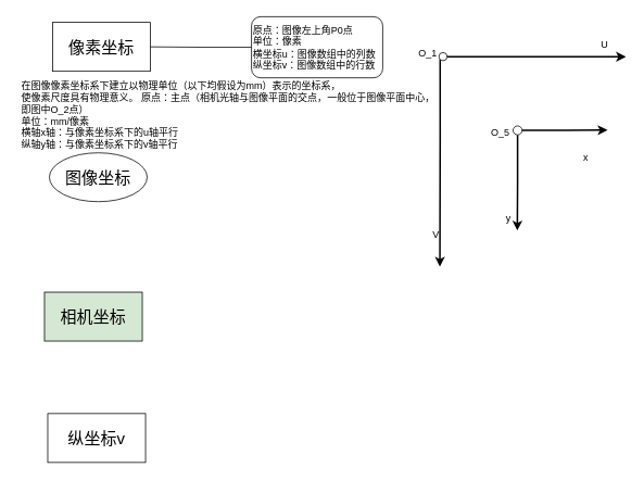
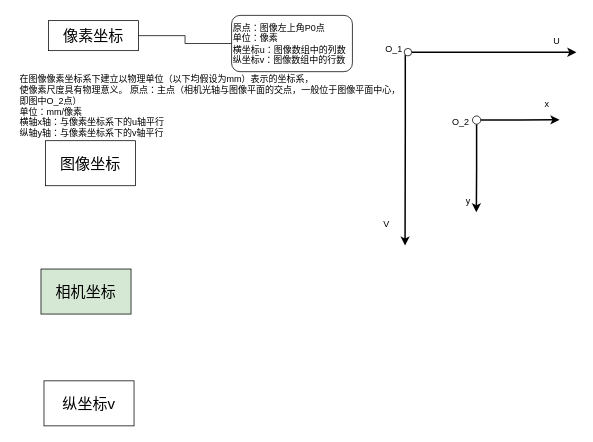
  <mxCell id="0" />
  <mxCell id="1" parent="0" />
- <mxCell id="2" value="&lt;font style=&quot;font-size: 20px&quot;&gt;图像坐标&lt;br&gt;&lt;/font&gt;" style="ellipse;whiteSpace=wrap;html=1;" vertex="1" parent="1"><mxGeometry x="60" y="187" width="120" height="60" as="geometry" /></mxCell>
+ <mxCell id="2" value="&lt;font style=&quot;font-size: 20px&quot;&gt;图像坐标&lt;br&gt;&lt;/font&gt;" style="rounded=0;whiteSpace=wrap;html=1;" vertex="1" parent="1"><mxGeometry x="60" y="187" width="120" height="60" as="geometry" /></mxCell>
  <mxCell id="3" value="&lt;font style=&quot;font-size: 20px&quot;&gt;相机坐标&lt;br&gt;&lt;/font&gt;" style="rounded=0;whiteSpace=wrap;html=1;fillColor=#d5e8d4;" vertex="1" parent="1"><mxGeometry x="54" y="358" width="120" height="60" as="geometry" /></mxCell>
- <mxCell id="4" value="&lt;font style=&quot;font-size: 20px&quot;&gt;像素坐标&lt;br&gt;&lt;/font&gt;" style="rounded=0;whiteSpace=wrap;html=1;" vertex="1" parent="1"><mxGeometry x="64" y="27" width="120" height="60" as="geometry" /></mxCell>
+ <mxCell id="4" value="&lt;font style=&quot;font-size: 20px&quot;&gt;像素坐标&lt;br&gt;&lt;/font&gt;" style="rounded=0;whiteSpace=wrap;html=1;" vertex="1" parent="1"><mxGeometry x="64" y="27" width="120" height="40" as="geometry" /></mxCell>
  <mxCell id="5" value="&lt;font style=&quot;font-size: 20px&quot;&gt;纵坐标v&lt;br&gt;&lt;/font&gt;" style="rounded=0;whiteSpace=wrap;html=1;" vertex="1" parent="1"><mxGeometry x="58" y="507" width="120" height="60" as="geometry" /></mxCell>
  <mxCell id="6" style="edgeStyle=orthogonalEdgeStyle;rounded=0;orthogonalLoop=1;jettySize=auto;html=1;exitX=0;exitY=0.5;exitDx=0;exitDy=0;entryX=1;entryY=0.5;entryDx=0;entryDy=0;endArrow=none;" edge="1" parent="1" source="7" target="4"><mxGeometry relative="1" as="geometry" /></mxCell>
  <mxCell id="7" value="&lt;div align=&quot;justify&quot;&gt;原点：图像左上角P0点&amp;nbsp;&lt;br&gt; 单位：像素&amp;nbsp;&lt;br&gt; 横坐标u：图像数组中的列数&amp;nbsp;&lt;br&gt; 纵坐标v：图像数组中的行数&lt;/div&gt;" style="rounded=1;whiteSpace=wrap;html=1;align=left;" vertex="1" parent="1"><mxGeometry x="308" y="20" width="161" height="75" as="geometry" /></mxCell>
  <mxCell id="8" style="edgeStyle=orthogonalEdgeStyle;rounded=0;orthogonalLoop=1;jettySize=auto;html=1;exitX=1;exitY=0.5;exitDx=0;exitDy=0;strokeWidth=2;" edge="1" parent="1" source="10"><mxGeometry relative="1" as="geometry"><mxPoint x="767.5" y="69.167" as="targetPoint" /></mxGeometry></mxCell>
  <mxCell id="9" style="edgeStyle=orthogonalEdgeStyle;rounded=0;orthogonalLoop=1;jettySize=auto;html=1;exitX=0;exitY=1;exitDx=0;exitDy=0;strokeWidth=2;" edge="1" parent="1" source="10"><mxGeometry relative="1" as="geometry"><mxPoint x="539.167" y="326.667" as="targetPoint" /><Array as="points"><mxPoint x="540" y="163" /><mxPoint x="539" y="163" /></Array></mxGeometry></mxCell>
  <mxCell id="10" value="" style="ellipse;whiteSpace=wrap;html=1;aspect=fixed;" vertex="1" parent="1"><mxGeometry x="538" y="64" width="10" height="10" as="geometry" /></mxCell>
  <mxCell id="11" value="U" style="text;html=1;align=center;verticalAlign=middle;resizable=0;points=[];autosize=1;strokeColor=none;fillColor=none;" vertex="1" parent="1"><mxGeometry x="731" y="45" width="19" height="18" as="geometry" /></mxCell>
- <mxCell id="12" value="V" style="text;html=1;align=center;verticalAlign=middle;resizable=0;points=[];autosize=1;strokeColor=none;fillColor=none;" vertex="1" parent="1"><mxGeometry x="525" y="279" width="17" height="18" as="geometry" /></mxCell>
+ <mxCell id="12" value="V" style="text;html=1;align=center;verticalAlign=middle;resizable=0;points=[];autosize=1;strokeColor=none;fillColor=none;" vertex="1" parent="1"><mxGeometry x="505" y="289" width="17" height="18" as="geometry" /></mxCell>
  <mxCell id="13" value="O_1" style="text;html=1;align=center;verticalAlign=middle;resizable=0;points=[];autosize=1;strokeColor=none;fillColor=none;" vertex="1" parent="1"><mxGeometry x="508" y="56" width="32" height="18" as="geometry" /></mxCell>
  <mxCell id="14" style="edgeStyle=orthogonalEdgeStyle;rounded=0;orthogonalLoop=1;jettySize=auto;html=1;exitX=1;exitY=0.5;exitDx=0;exitDy=0;strokeWidth=2;" edge="1" parent="1" source="16"><mxGeometry relative="1" as="geometry"><mxPoint x="745" y="159.167" as="targetPoint" /></mxGeometry></mxCell>
  <mxCell id="15" style="edgeStyle=orthogonalEdgeStyle;rounded=0;orthogonalLoop=1;jettySize=auto;html=1;exitX=0.5;exitY=1;exitDx=0;exitDy=0;strokeWidth=2;" edge="1" parent="1" source="16"><mxGeometry relative="1" as="geometry"><mxPoint x="634.167" y="282.5" as="targetPoint" /></mxGeometry></mxCell>
  <mxCell id="16" value="" style="ellipse;whiteSpace=wrap;html=1;aspect=fixed;" vertex="1" parent="1"><mxGeometry x="629" y="154" width="11" height="11" as="geometry" /></mxCell>
- <mxCell id="17" value="x" style="text;html=1;align=center;verticalAlign=middle;resizable=0;points=[];autosize=1;strokeColor=none;fillColor=none;" vertex="1" parent="1"><mxGeometry x="710" y="184" width="16" height="18" as="geometry" /></mxCell>
+ <mxCell id="17" value="x" style="text;html=1;align=center;verticalAlign=middle;resizable=0;points=[];autosize=1;strokeColor=none;fillColor=none;" vertex="1" parent="1"><mxGeometry x="720" y="129" width="16" height="18" as="geometry" /></mxCell>
  <mxCell id="18" value="y" style="text;html=1;align=center;verticalAlign=middle;resizable=0;points=[];autosize=1;strokeColor=none;fillColor=none;" vertex="1" parent="1"><mxGeometry x="615" y="259" width="16" height="18" as="geometry" /></mxCell>
- <mxCell id="19" value="&lt;div&gt;O_5&lt;/div&gt;" style="text;html=1;align=center;verticalAlign=middle;resizable=0;points=[];autosize=1;strokeColor=none;fillColor=none;" vertex="1" parent="1"><mxGeometry x="597" y="154" width="32" height="18" as="geometry" /></mxCell>
+ <mxCell id="19" value="&lt;div&gt;O_2&lt;/div&gt;" style="text;html=1;align=center;verticalAlign=middle;resizable=0;points=[];autosize=1;strokeColor=none;fillColor=none;" vertex="1" parent="1"><mxGeometry x="597" y="154" width="32" height="18" as="geometry" /></mxCell>
  <mxCell id="20" value="&lt;div align=&quot;justify&quot;&gt;在图像像素坐标系下建立以物理单位（以下均假设为mm）表示的坐标系，&lt;/div&gt;&lt;div align=&quot;justify&quot;&gt;使像素尺度具有物理意义。 原点：主点（相机光轴与图像平面的交点，一般位于图像平面中心，&lt;/div&gt;&lt;div align=&quot;justify&quot;&gt;即图中O_2点）&amp;nbsp;&lt;br&gt; 单位：mm/像素&amp;nbsp;&lt;br&gt; 横轴x轴：与像素坐标系下的u轴平行&amp;nbsp;&lt;br&gt; 纵轴y轴：与像素坐标系下的v轴平行&lt;/div&gt;" style="text;html=1;align=center;verticalAlign=middle;resizable=0;points=[];autosize=1;strokeColor=none;fillColor=none;" vertex="1" parent="1"><mxGeometry x="20" y="97" width="517" height="88" as="geometry" /></mxCell>
